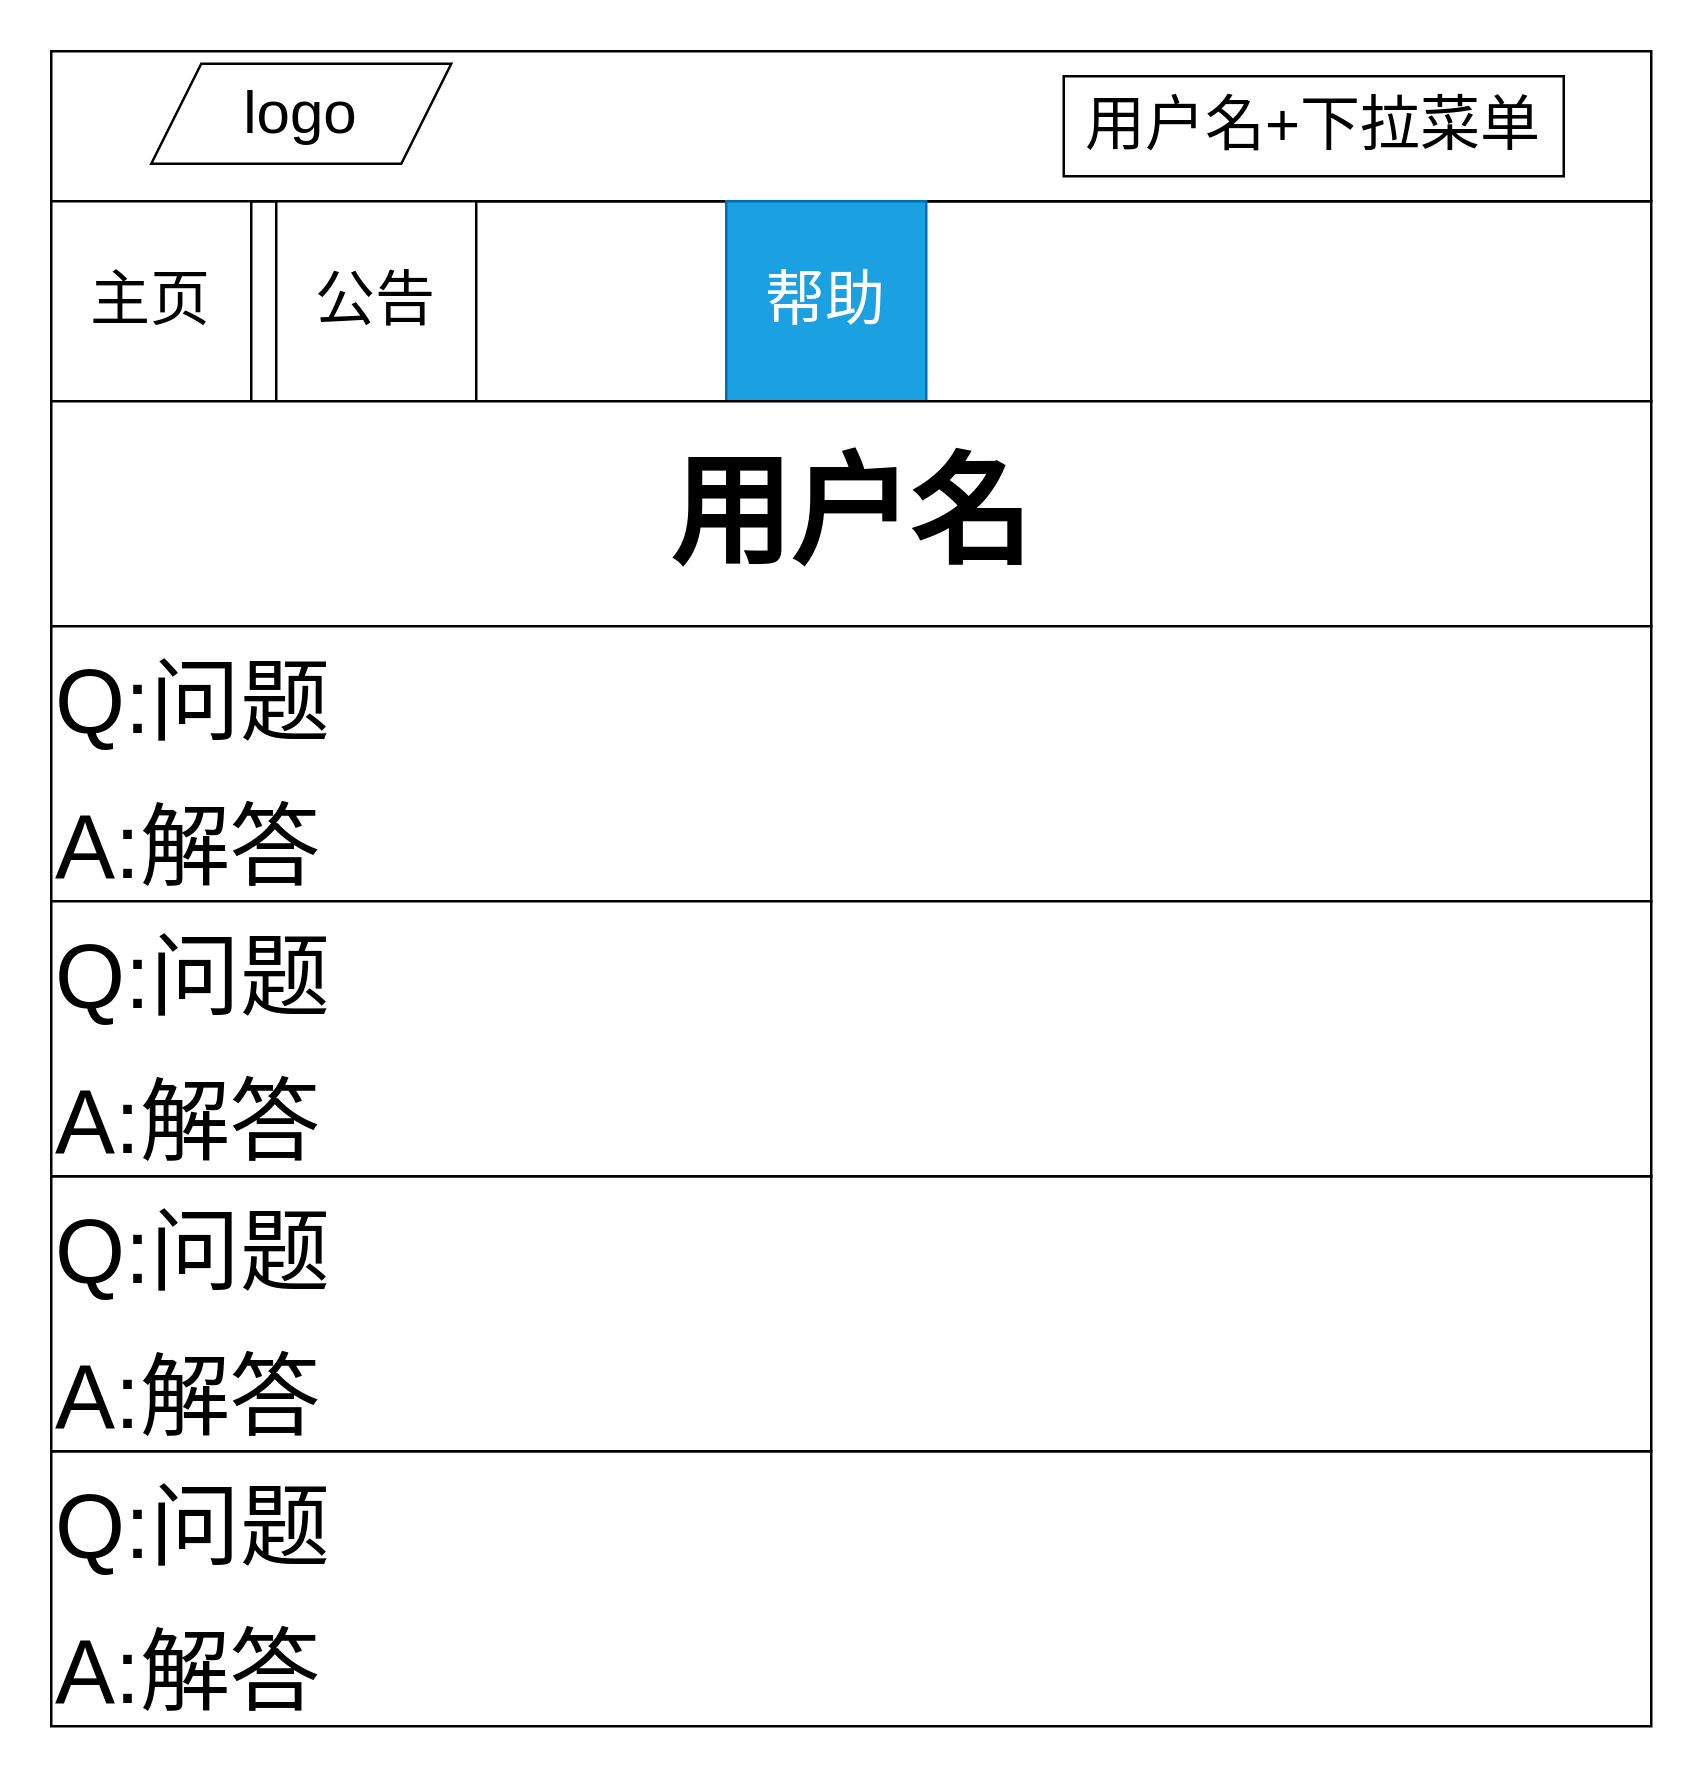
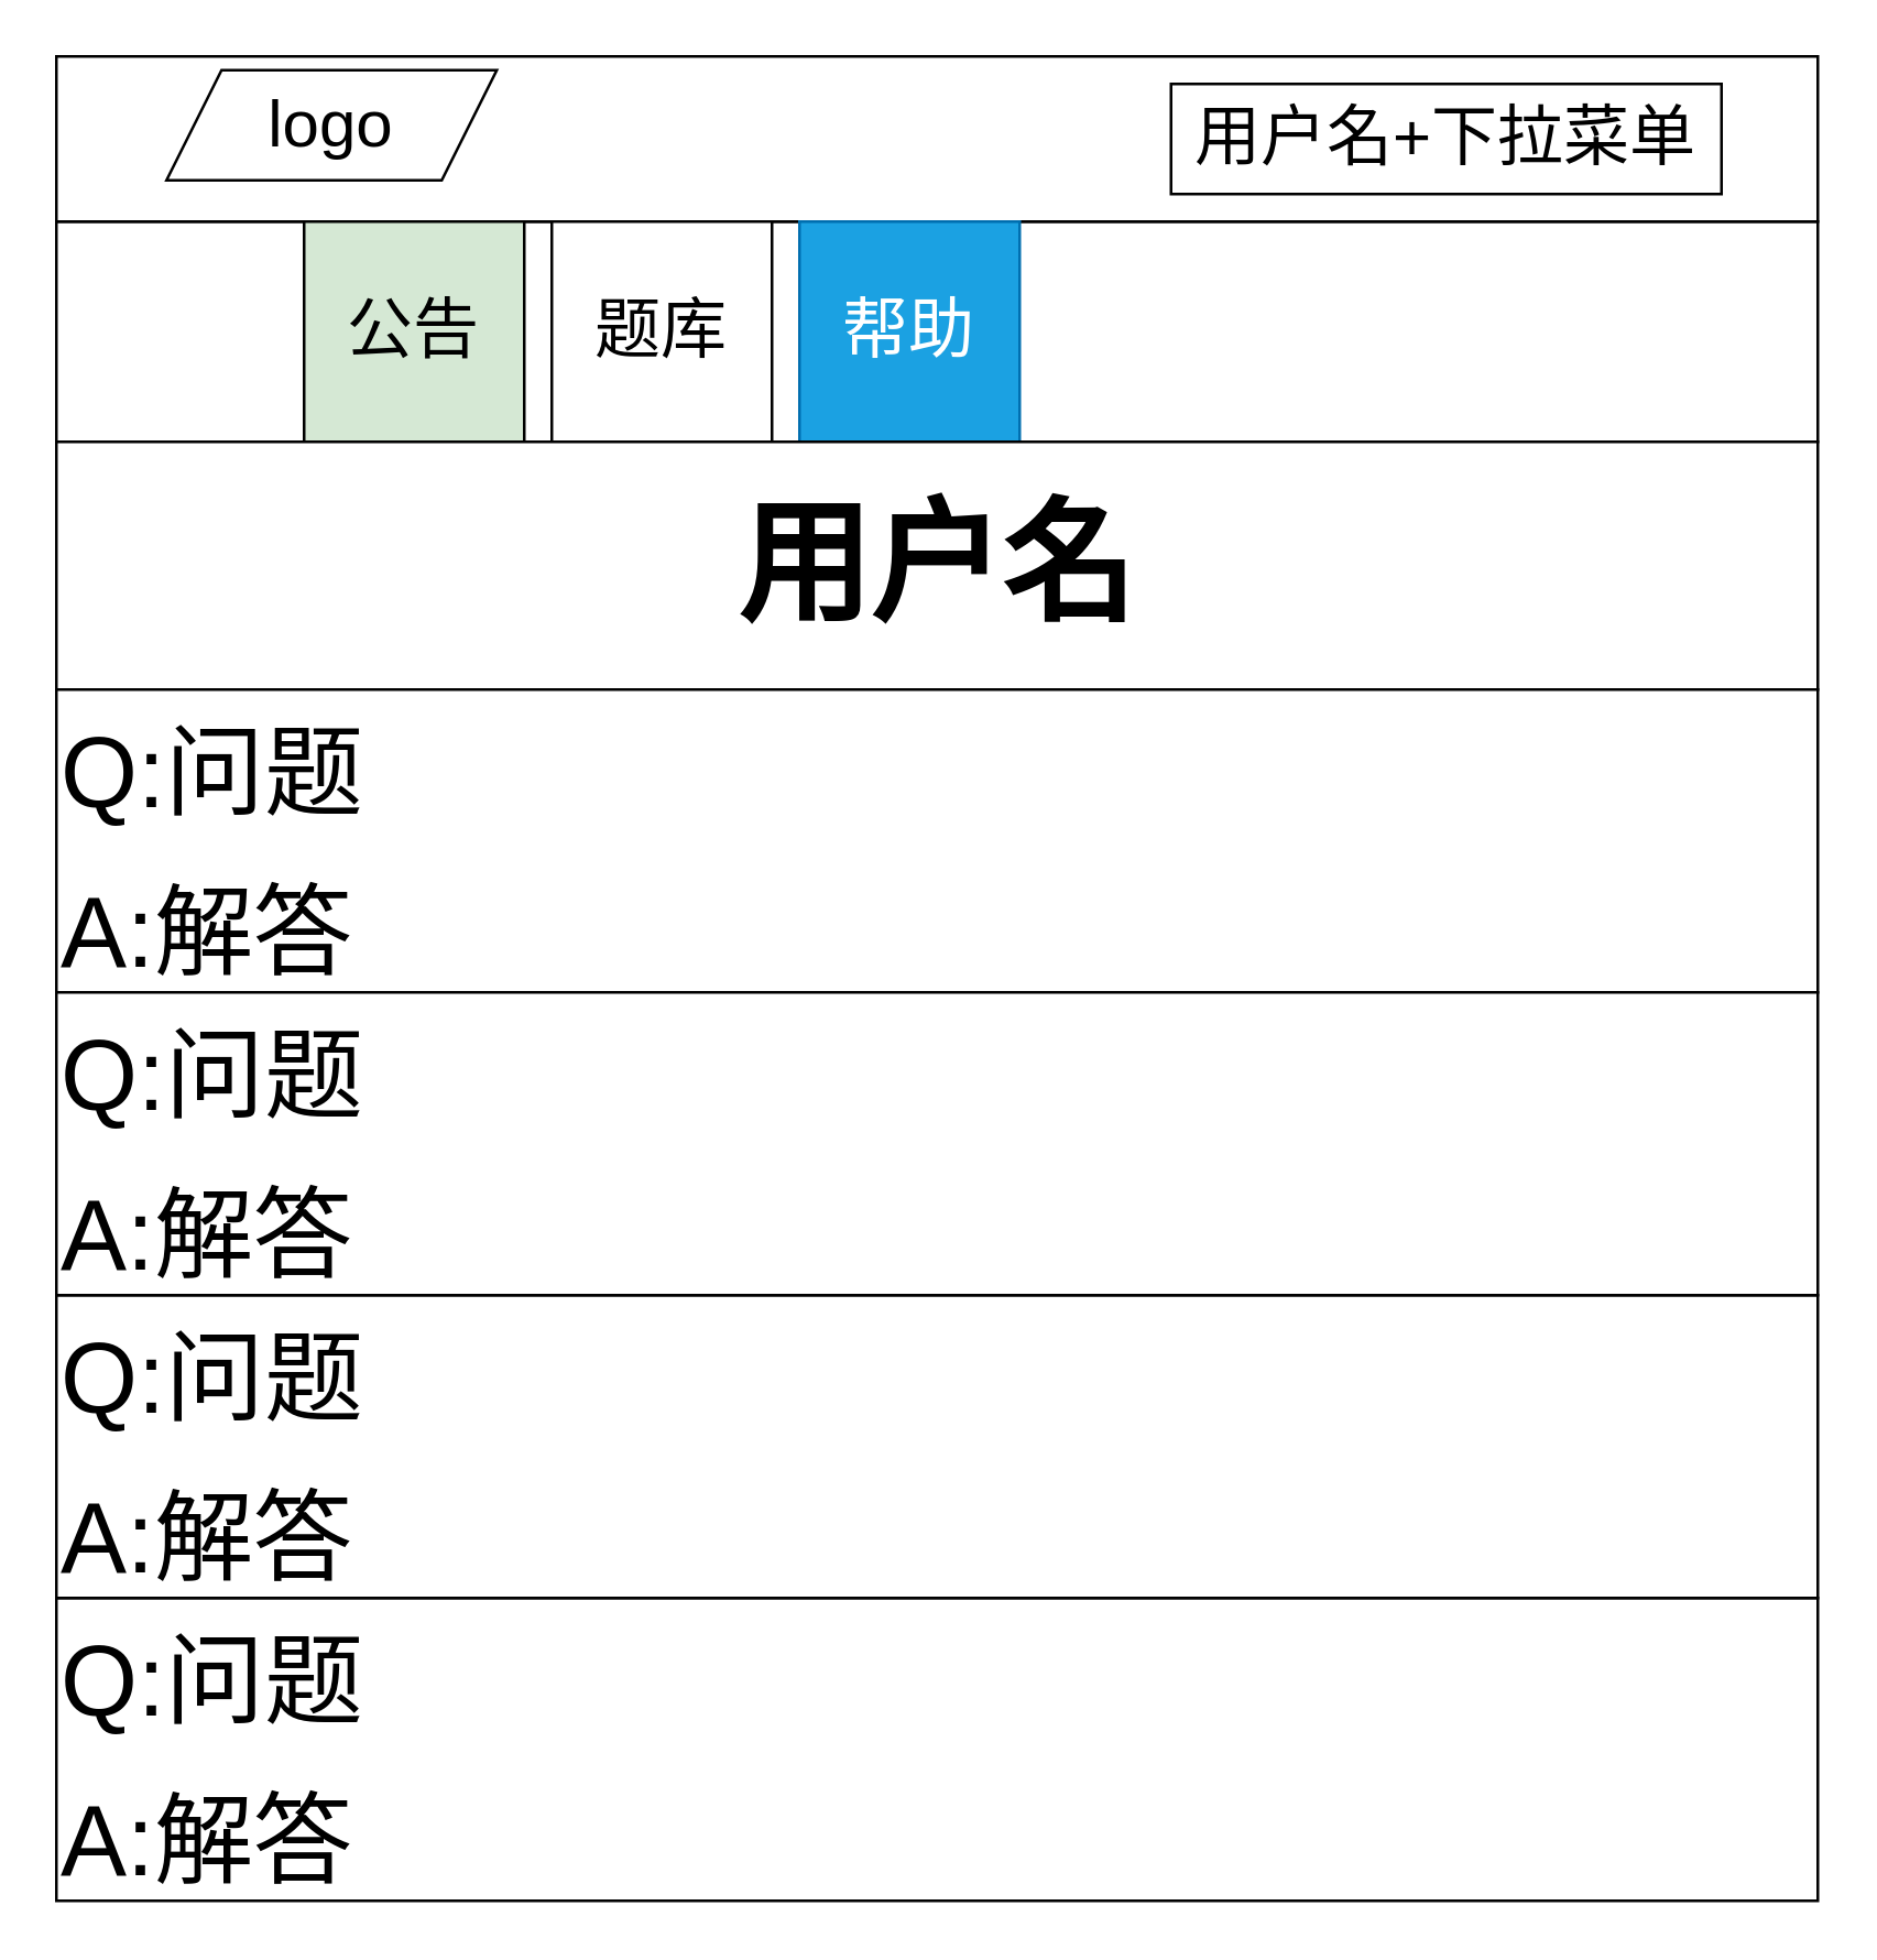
  <mxCell id="0" />
  <mxCell id="1" parent="0" />
  <mxCell id="2" value="" style="rounded=0;whiteSpace=wrap;html=1;" parent="1" vertex="1"><mxGeometry x="20" y="80" width="640" height="80" as="geometry" /></mxCell>
  <mxCell id="3" value="" style="rounded=0;whiteSpace=wrap;html=1;" parent="1" vertex="1"><mxGeometry x="20" y="20" width="640" height="60" as="geometry" /></mxCell>
  <mxCell id="4" value="&lt;font style=&quot;font-size: 24px;&quot;&gt;logo&lt;/font&gt;" style="shape=parallelogram;perimeter=parallelogramPerimeter;whiteSpace=wrap;html=1;fixedSize=1;" parent="1" vertex="1"><mxGeometry x="60" y="25" width="120" height="40" as="geometry" /></mxCell>
  <mxCell id="5" value="用户名+下拉菜单" style="rounded=0;whiteSpace=wrap;html=1;fontSize=24;" parent="1" vertex="1"><mxGeometry x="425" y="30" width="200" height="40" as="geometry" /></mxCell>
- <mxCell id="6" value="公告" style="whiteSpace=wrap;html=1;aspect=fixed;fontSize=24;" parent="1" vertex="1"><mxGeometry x="110" y="80" width="80" height="80" as="geometry" /></mxCell>
- <mxCell id="7" value="主页" style="whiteSpace=wrap;html=1;aspect=fixed;fontSize=24;" parent="1" vertex="1"><mxGeometry x="20" y="80" width="80" height="80" as="geometry" /></mxCell>
+ <mxCell id="6" value="公告" style="whiteSpace=wrap;html=1;aspect=fixed;fontSize=24;fillColor=#d5e8d4;" parent="1" vertex="1"><mxGeometry x="110" y="80" width="80" height="80" as="geometry" /></mxCell>
+ <mxCell id="8" value="题库" style="whiteSpace=wrap;html=1;aspect=fixed;fontSize=24;" parent="1" vertex="1"><mxGeometry x="200" y="80" width="80" height="80" as="geometry" /></mxCell>
  <mxCell id="9" value="帮助" style="whiteSpace=wrap;html=1;aspect=fixed;fontSize=24;fillColor=#1ba1e2;fontColor=#ffffff;strokeColor=#006EAF;" parent="1" vertex="1"><mxGeometry x="290" y="80" width="80" height="80" as="geometry" /></mxCell>
  <mxCell id="10" value="&lt;b&gt;&lt;font style=&quot;font-size: 48px;&quot;&gt;用户名&lt;/font&gt;&lt;/b&gt;" style="rounded=0;whiteSpace=wrap;html=1;" parent="1" vertex="1"><mxGeometry x="20" y="160" width="640" height="90" as="geometry" /></mxCell>
  <mxCell id="11" value="&lt;font style=&quot;font-size: 36px;&quot;&gt;Q:问题&lt;br&gt;A:解答&lt;/font&gt;" style="rounded=0;whiteSpace=wrap;html=1;fontSize=48;align=left;" parent="1" vertex="1"><mxGeometry x="20" y="250" width="640" height="110" as="geometry" /></mxCell>
  <mxCell id="12" value="&lt;font style=&quot;font-size: 36px;&quot;&gt;Q:问题&lt;br&gt;A:解答&lt;/font&gt;" style="rounded=0;whiteSpace=wrap;html=1;fontSize=48;align=left;" parent="1" vertex="1"><mxGeometry x="20" y="580" width="640" height="110" as="geometry" /></mxCell>
  <mxCell id="13" value="&lt;font style=&quot;font-size: 36px;&quot;&gt;Q:问题&lt;br&gt;A:解答&lt;/font&gt;" style="rounded=0;whiteSpace=wrap;html=1;fontSize=48;align=left;" parent="1" vertex="1"><mxGeometry x="20" y="470" width="640" height="110" as="geometry" /></mxCell>
  <mxCell id="14" value="&lt;font style=&quot;font-size: 36px;&quot;&gt;Q:问题&lt;br&gt;A:解答&lt;/font&gt;" style="rounded=0;whiteSpace=wrap;html=1;fontSize=48;align=left;" parent="1" vertex="1"><mxGeometry x="20" y="360" width="640" height="110" as="geometry" /></mxCell>
